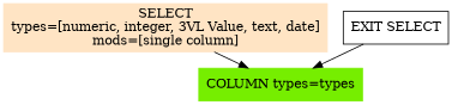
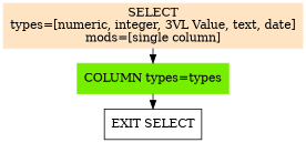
  digraph {
    ranksep=0.25
    node [shape=rectangle style=filled]
    n1 [MODS="[single column]" TYPES="[numeric, integer, 3VL Value, text, date]" color=bisque label="SELECT\ntypes=[numeric, integer, 3VL Value, text, date]\nmods=[single column]"]
    n2 [TYPES="[...]" color=chartreuse2 label="COLUMN types=types"]
    n3 [label="EXIT SELECT" style=""]
    subgraph sub_1 {
      n1
      n2
      n3
    }
    n1 -> n2
-   n3 -> n2
+   n2 -> n3
  }
